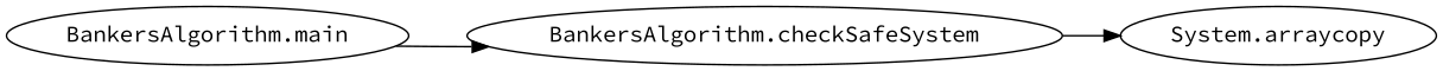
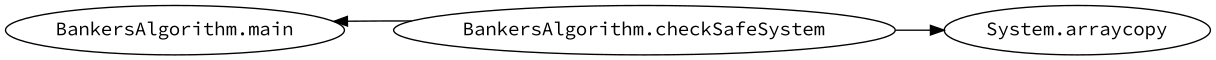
  digraph {
    fontname="Source Code Pro"
    rankdir=LR
    node [fontname="Source Code Pro"]
    edge [fontname="Source Code Pro"]
    "BankersAlgorithm.main"
    "BankersAlgorithm.checkSafeSystem"
    "System.arraycopy"
-   "BankersAlgorithm.main" -> "BankersAlgorithm.checkSafeSystem"
+   "BankersAlgorithm.checkSafeSystem" -> "BankersAlgorithm.main"
    "BankersAlgorithm.checkSafeSystem" -> "System.arraycopy"
  }
